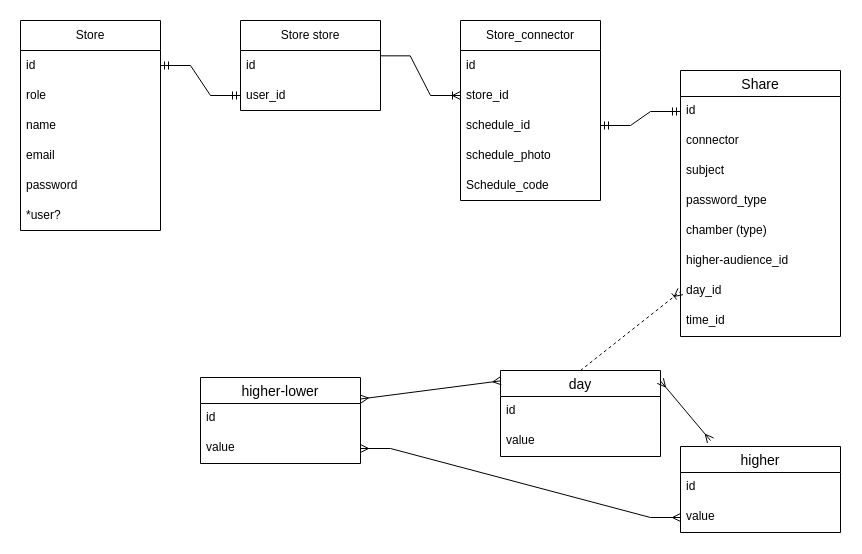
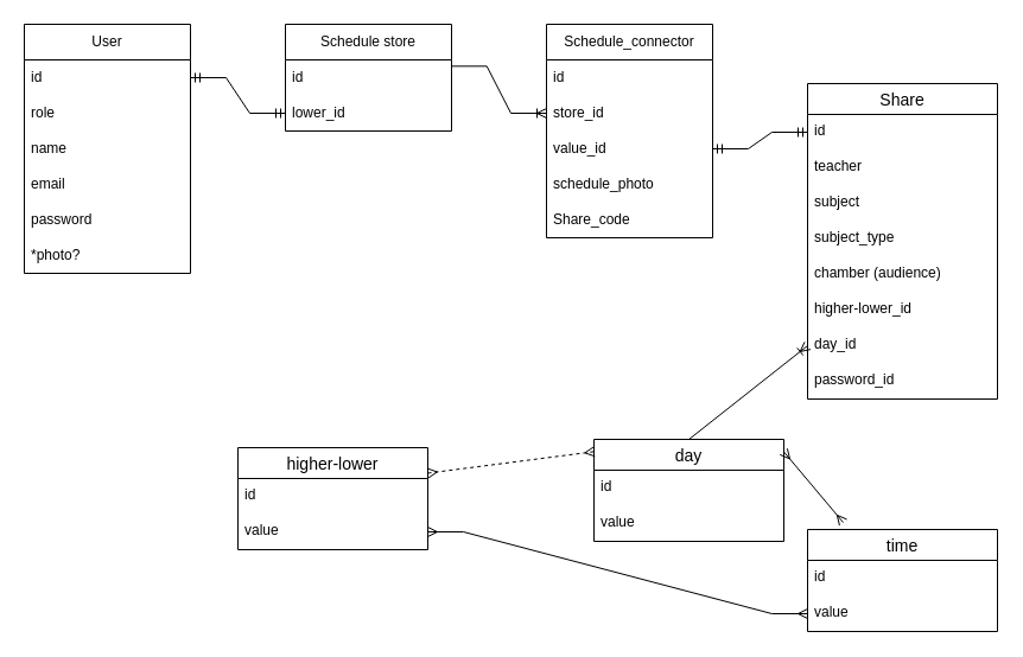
  <mxCell id="0" />
  <mxCell id="1" parent="0" />
- <mxCell id="2" value="Store" style="swimlane;fontStyle=0;childLayout=stackLayout;horizontal=1;startSize=30;horizontalStack=0;resizeParent=1;resizeParentMax=0;resizeLast=0;collapsible=1;marginBottom=0;whiteSpace=wrap;html=1;" vertex="1" parent="1"><mxGeometry x="20" y="20" width="140" height="210" as="geometry" /></mxCell>
+ <mxCell id="2" value="User" style="swimlane;fontStyle=0;childLayout=stackLayout;horizontal=1;startSize=30;horizontalStack=0;resizeParent=1;resizeParentMax=0;resizeLast=0;collapsible=1;marginBottom=0;whiteSpace=wrap;html=1;" vertex="1" parent="1"><mxGeometry x="20" y="20" width="140" height="210" as="geometry" /></mxCell>
  <mxCell id="3" value="id" style="text;strokeColor=none;fillColor=none;align=left;verticalAlign=middle;spacingLeft=4;spacingRight=4;overflow=hidden;points=[[0,0.5],[1,0.5]];portConstraint=eastwest;rotatable=0;whiteSpace=wrap;html=1;" vertex="1" parent="2"><mxGeometry y="30" width="140" height="30" as="geometry" /></mxCell>
  <mxCell id="4" value="role" style="text;strokeColor=none;fillColor=none;align=left;verticalAlign=middle;spacingLeft=4;spacingRight=4;overflow=hidden;points=[[0,0.5],[1,0.5]];portConstraint=eastwest;rotatable=0;whiteSpace=wrap;html=1;" vertex="1" parent="2"><mxGeometry y="60" width="140" height="30" as="geometry" /></mxCell>
  <mxCell id="5" value="name" style="text;strokeColor=none;fillColor=none;align=left;verticalAlign=middle;spacingLeft=4;spacingRight=4;overflow=hidden;points=[[0,0.5],[1,0.5]];portConstraint=eastwest;rotatable=0;whiteSpace=wrap;html=1;" vertex="1" parent="2"><mxGeometry y="90" width="140" height="30" as="geometry" /></mxCell>
  <mxCell id="6" value="email" style="text;strokeColor=none;fillColor=none;align=left;verticalAlign=middle;spacingLeft=4;spacingRight=4;overflow=hidden;points=[[0,0.5],[1,0.5]];portConstraint=eastwest;rotatable=0;whiteSpace=wrap;html=1;" vertex="1" parent="2"><mxGeometry y="120" width="140" height="30" as="geometry" /></mxCell>
  <mxCell id="7" value="password" style="text;strokeColor=none;fillColor=none;align=left;verticalAlign=middle;spacingLeft=4;spacingRight=4;overflow=hidden;points=[[0,0.5],[1,0.5]];portConstraint=eastwest;rotatable=0;whiteSpace=wrap;html=1;" vertex="1" parent="2"><mxGeometry y="150" width="140" height="30" as="geometry" /></mxCell>
- <mxCell id="8" value="*user?" style="text;strokeColor=none;fillColor=none;align=left;verticalAlign=middle;spacingLeft=4;spacingRight=4;overflow=hidden;points=[[0,0.5],[1,0.5]];portConstraint=eastwest;rotatable=0;whiteSpace=wrap;html=1;" vertex="1" parent="2"><mxGeometry y="180" width="140" height="30" as="geometry" /></mxCell>
- <mxCell id="9" value="Store store" style="swimlane;fontStyle=0;childLayout=stackLayout;horizontal=1;startSize=30;horizontalStack=0;resizeParent=1;resizeParentMax=0;resizeLast=0;collapsible=1;marginBottom=0;whiteSpace=wrap;html=1;" vertex="1" parent="1"><mxGeometry x="240" y="20" width="140" height="90" as="geometry" /></mxCell>
+ <mxCell id="8" value="*photo?" style="text;strokeColor=none;fillColor=none;align=left;verticalAlign=middle;spacingLeft=4;spacingRight=4;overflow=hidden;points=[[0,0.5],[1,0.5]];portConstraint=eastwest;rotatable=0;whiteSpace=wrap;html=1;" vertex="1" parent="2"><mxGeometry y="180" width="140" height="30" as="geometry" /></mxCell>
+ <mxCell id="9" value="Schedule store" style="swimlane;fontStyle=0;childLayout=stackLayout;horizontal=1;startSize=30;horizontalStack=0;resizeParent=1;resizeParentMax=0;resizeLast=0;collapsible=1;marginBottom=0;whiteSpace=wrap;html=1;" vertex="1" parent="1"><mxGeometry x="240" y="20" width="140" height="90" as="geometry" /></mxCell>
  <mxCell id="10" value="id" style="text;strokeColor=none;fillColor=none;align=left;verticalAlign=middle;spacingLeft=4;spacingRight=4;overflow=hidden;points=[[0,0.5],[1,0.5]];portConstraint=eastwest;rotatable=0;whiteSpace=wrap;html=1;" vertex="1" parent="9"><mxGeometry y="30" width="140" height="30" as="geometry" /></mxCell>
- <mxCell id="11" value="user_id" style="text;strokeColor=none;fillColor=none;align=left;verticalAlign=middle;spacingLeft=4;spacingRight=4;overflow=hidden;points=[[0,0.5],[1,0.5]];portConstraint=eastwest;rotatable=0;whiteSpace=wrap;html=1;" vertex="1" parent="9"><mxGeometry y="60" width="140" height="30" as="geometry" /></mxCell>
- <mxCell id="12" value="Store_connector" style="swimlane;fontStyle=0;childLayout=stackLayout;horizontal=1;startSize=30;horizontalStack=0;resizeParent=1;resizeParentMax=0;resizeLast=0;collapsible=1;marginBottom=0;whiteSpace=wrap;html=1;" vertex="1" parent="1"><mxGeometry x="460" y="20" width="140" height="180" as="geometry" /></mxCell>
+ <mxCell id="11" value="lower_id" style="text;strokeColor=none;fillColor=none;align=left;verticalAlign=middle;spacingLeft=4;spacingRight=4;overflow=hidden;points=[[0,0.5],[1,0.5]];portConstraint=eastwest;rotatable=0;whiteSpace=wrap;html=1;" vertex="1" parent="9"><mxGeometry y="60" width="140" height="30" as="geometry" /></mxCell>
+ <mxCell id="12" value="Schedule_connector" style="swimlane;fontStyle=0;childLayout=stackLayout;horizontal=1;startSize=30;horizontalStack=0;resizeParent=1;resizeParentMax=0;resizeLast=0;collapsible=1;marginBottom=0;whiteSpace=wrap;html=1;" vertex="1" parent="1"><mxGeometry x="460" y="20" width="140" height="180" as="geometry" /></mxCell>
  <mxCell id="13" value="id" style="text;strokeColor=none;fillColor=none;align=left;verticalAlign=middle;spacingLeft=4;spacingRight=4;overflow=hidden;points=[[0,0.5],[1,0.5]];portConstraint=eastwest;rotatable=0;whiteSpace=wrap;html=1;" vertex="1" parent="12"><mxGeometry y="30" width="140" height="30" as="geometry" /></mxCell>
  <mxCell id="14" value="store_id" style="text;strokeColor=none;fillColor=none;align=left;verticalAlign=middle;spacingLeft=4;spacingRight=4;overflow=hidden;points=[[0,0.5],[1,0.5]];portConstraint=eastwest;rotatable=0;whiteSpace=wrap;html=1;" vertex="1" parent="12"><mxGeometry y="60" width="140" height="30" as="geometry" /></mxCell>
- <mxCell id="15" value="schedule_id" style="text;strokeColor=none;fillColor=none;align=left;verticalAlign=middle;spacingLeft=4;spacingRight=4;overflow=hidden;points=[[0,0.5],[1,0.5]];portConstraint=eastwest;rotatable=0;whiteSpace=wrap;html=1;" vertex="1" parent="12"><mxGeometry y="90" width="140" height="30" as="geometry" /></mxCell>
+ <mxCell id="15" value="value_id" style="text;strokeColor=none;fillColor=none;align=left;verticalAlign=middle;spacingLeft=4;spacingRight=4;overflow=hidden;points=[[0,0.5],[1,0.5]];portConstraint=eastwest;rotatable=0;whiteSpace=wrap;html=1;" vertex="1" parent="12"><mxGeometry y="90" width="140" height="30" as="geometry" /></mxCell>
  <mxCell id="16" value="schedule_photo" style="text;strokeColor=none;fillColor=none;align=left;verticalAlign=middle;spacingLeft=4;spacingRight=4;overflow=hidden;points=[[0,0.5],[1,0.5]];portConstraint=eastwest;rotatable=0;whiteSpace=wrap;html=1;" vertex="1" parent="12"><mxGeometry y="120" width="140" height="30" as="geometry" /></mxCell>
- <mxCell id="17" value="Schedule_code" style="text;strokeColor=none;fillColor=none;align=left;verticalAlign=middle;spacingLeft=4;spacingRight=4;overflow=hidden;points=[[0,0.5],[1,0.5]];portConstraint=eastwest;rotatable=0;whiteSpace=wrap;html=1;" vertex="1" parent="12"><mxGeometry y="150" width="140" height="30" as="geometry" /></mxCell>
+ <mxCell id="17" value="Share_code" style="text;strokeColor=none;fillColor=none;align=left;verticalAlign=middle;spacingLeft=4;spacingRight=4;overflow=hidden;points=[[0,0.5],[1,0.5]];portConstraint=eastwest;rotatable=0;whiteSpace=wrap;html=1;" vertex="1" parent="12"><mxGeometry y="150" width="140" height="30" as="geometry" /></mxCell>
  <mxCell id="18" value="" style="edgeStyle=entityRelationEdgeStyle;fontSize=12;html=1;endArrow=ERmandOne;startArrow=ERmandOne;rounded=0;exitX=1;exitY=0.5;exitDx=0;exitDy=0;entryX=0;entryY=0.5;entryDx=0;entryDy=0;" edge="1" parent="1" source="3" target="11"><mxGeometry width="100" height="100" relative="1" as="geometry"><mxPoint x="240" y="220" as="sourcePoint" /><mxPoint x="340" y="120" as="targetPoint" /></mxGeometry></mxCell>
  <mxCell id="19" value="" style="edgeStyle=entityRelationEdgeStyle;fontSize=12;html=1;endArrow=ERoneToMany;rounded=0;entryX=0;entryY=0.5;entryDx=0;entryDy=0;exitX=0.998;exitY=0.178;exitDx=0;exitDy=0;exitPerimeter=0;" edge="1" parent="1" source="10" target="14"><mxGeometry width="100" height="100" relative="1" as="geometry"><mxPoint x="380" y="30" as="sourcePoint" /><mxPoint x="330" y="110" as="targetPoint" /></mxGeometry></mxCell>
  <mxCell id="20" value="Share" style="swimlane;fontStyle=0;childLayout=stackLayout;horizontal=1;startSize=26;horizontalStack=0;resizeParent=1;resizeParentMax=0;resizeLast=0;collapsible=1;marginBottom=0;align=center;fontSize=14;" vertex="1" parent="1"><mxGeometry x="680" y="70" width="160" height="266" as="geometry" /></mxCell>
  <mxCell id="21" value="id" style="text;strokeColor=none;fillColor=none;spacingLeft=4;spacingRight=4;overflow=hidden;rotatable=0;points=[[0,0.5],[1,0.5]];portConstraint=eastwest;fontSize=12;whiteSpace=wrap;html=1;" vertex="1" parent="20"><mxGeometry y="26" width="160" height="30" as="geometry" /></mxCell>
- <mxCell id="22" value="connector" style="text;strokeColor=none;fillColor=none;spacingLeft=4;spacingRight=4;overflow=hidden;rotatable=0;points=[[0,0.5],[1,0.5]];portConstraint=eastwest;fontSize=12;whiteSpace=wrap;html=1;" vertex="1" parent="20"><mxGeometry y="56" width="160" height="30" as="geometry" /></mxCell>
+ <mxCell id="22" value="teacher" style="text;strokeColor=none;fillColor=none;spacingLeft=4;spacingRight=4;overflow=hidden;rotatable=0;points=[[0,0.5],[1,0.5]];portConstraint=eastwest;fontSize=12;whiteSpace=wrap;html=1;" vertex="1" parent="20"><mxGeometry y="56" width="160" height="30" as="geometry" /></mxCell>
  <mxCell id="23" value="subject" style="text;strokeColor=none;fillColor=none;spacingLeft=4;spacingRight=4;overflow=hidden;rotatable=0;points=[[0,0.5],[1,0.5]];portConstraint=eastwest;fontSize=12;whiteSpace=wrap;html=1;" vertex="1" parent="20"><mxGeometry y="86" width="160" height="30" as="geometry" /></mxCell>
- <mxCell id="24" value="password_type" style="text;strokeColor=none;fillColor=none;spacingLeft=4;spacingRight=4;overflow=hidden;rotatable=0;points=[[0,0.5],[1,0.5]];portConstraint=eastwest;fontSize=12;whiteSpace=wrap;html=1;" vertex="1" parent="20"><mxGeometry y="116" width="160" height="30" as="geometry" /></mxCell>
- <mxCell id="25" value="chamber (type)" style="text;strokeColor=none;fillColor=none;spacingLeft=4;spacingRight=4;overflow=hidden;rotatable=0;points=[[0,0.5],[1,0.5]];portConstraint=eastwest;fontSize=12;whiteSpace=wrap;html=1;" vertex="1" parent="20"><mxGeometry y="146" width="160" height="30" as="geometry" /></mxCell>
- <mxCell id="26" value="higher-audience_id" style="text;strokeColor=none;fillColor=none;spacingLeft=4;spacingRight=4;overflow=hidden;rotatable=0;points=[[0,0.5],[1,0.5]];portConstraint=eastwest;fontSize=12;whiteSpace=wrap;html=1;" vertex="1" parent="20"><mxGeometry y="176" width="160" height="30" as="geometry" /></mxCell>
+ <mxCell id="24" value="subject_type" style="text;strokeColor=none;fillColor=none;spacingLeft=4;spacingRight=4;overflow=hidden;rotatable=0;points=[[0,0.5],[1,0.5]];portConstraint=eastwest;fontSize=12;whiteSpace=wrap;html=1;" vertex="1" parent="20"><mxGeometry y="116" width="160" height="30" as="geometry" /></mxCell>
+ <mxCell id="25" value="chamber (audience)" style="text;strokeColor=none;fillColor=none;spacingLeft=4;spacingRight=4;overflow=hidden;rotatable=0;points=[[0,0.5],[1,0.5]];portConstraint=eastwest;fontSize=12;whiteSpace=wrap;html=1;" vertex="1" parent="20"><mxGeometry y="146" width="160" height="30" as="geometry" /></mxCell>
+ <mxCell id="26" value="higher-lower_id" style="text;strokeColor=none;fillColor=none;spacingLeft=4;spacingRight=4;overflow=hidden;rotatable=0;points=[[0,0.5],[1,0.5]];portConstraint=eastwest;fontSize=12;whiteSpace=wrap;html=1;" vertex="1" parent="20"><mxGeometry y="176" width="160" height="30" as="geometry" /></mxCell>
  <mxCell id="27" value="day_id" style="text;strokeColor=none;fillColor=none;spacingLeft=4;spacingRight=4;overflow=hidden;rotatable=0;points=[[0,0.5],[1,0.5]];portConstraint=eastwest;fontSize=12;whiteSpace=wrap;html=1;" vertex="1" parent="20"><mxGeometry y="206" width="160" height="30" as="geometry" /></mxCell>
- <mxCell id="28" value="time_id" style="text;strokeColor=none;fillColor=none;spacingLeft=4;spacingRight=4;overflow=hidden;rotatable=0;points=[[0,0.5],[1,0.5]];portConstraint=eastwest;fontSize=12;whiteSpace=wrap;html=1;" vertex="1" parent="20"><mxGeometry y="236" width="160" height="30" as="geometry" /></mxCell>
+ <mxCell id="28" value="password_id" style="text;strokeColor=none;fillColor=none;spacingLeft=4;spacingRight=4;overflow=hidden;rotatable=0;points=[[0,0.5],[1,0.5]];portConstraint=eastwest;fontSize=12;whiteSpace=wrap;html=1;" vertex="1" parent="20"><mxGeometry y="236" width="160" height="30" as="geometry" /></mxCell>
  <mxCell id="29" value="higher-lower" style="swimlane;fontStyle=0;childLayout=stackLayout;horizontal=1;startSize=26;horizontalStack=0;resizeParent=1;resizeParentMax=0;resizeLast=0;collapsible=1;marginBottom=0;align=center;fontSize=14;" vertex="1" parent="1"><mxGeometry x="200" y="377" width="160" height="86" as="geometry" /></mxCell>
  <mxCell id="30" value="id" style="text;strokeColor=none;fillColor=none;spacingLeft=4;spacingRight=4;overflow=hidden;rotatable=0;points=[[0,0.5],[1,0.5]];portConstraint=eastwest;fontSize=12;whiteSpace=wrap;html=1;" vertex="1" parent="29"><mxGeometry y="26" width="160" height="30" as="geometry" /></mxCell>
  <mxCell id="31" value="value" style="text;strokeColor=none;fillColor=none;spacingLeft=4;spacingRight=4;overflow=hidden;rotatable=0;points=[[0,0.5],[1,0.5]];portConstraint=eastwest;fontSize=12;whiteSpace=wrap;html=1;" vertex="1" parent="29"><mxGeometry y="56" width="160" height="30" as="geometry" /></mxCell>
  <mxCell id="32" value="" style="edgeStyle=entityRelationEdgeStyle;fontSize=12;html=1;endArrow=ERmandOne;startArrow=ERmandOne;rounded=0;exitX=1;exitY=0.5;exitDx=0;exitDy=0;entryX=0;entryY=0.5;entryDx=0;entryDy=0;" edge="1" parent="1" source="15" target="21"><mxGeometry width="100" height="100" relative="1" as="geometry"><mxPoint x="170" y="75" as="sourcePoint" /><mxPoint x="250" y="105" as="targetPoint" /></mxGeometry></mxCell>
- <mxCell id="33" value="higher" style="swimlane;fontStyle=0;childLayout=stackLayout;horizontal=1;startSize=26;horizontalStack=0;resizeParent=1;resizeParentMax=0;resizeLast=0;collapsible=1;marginBottom=0;align=center;fontSize=14;" vertex="1" parent="1"><mxGeometry x="680" y="446" width="160" height="86" as="geometry" /></mxCell>
+ <mxCell id="33" value="time" style="swimlane;fontStyle=0;childLayout=stackLayout;horizontal=1;startSize=26;horizontalStack=0;resizeParent=1;resizeParentMax=0;resizeLast=0;collapsible=1;marginBottom=0;align=center;fontSize=14;" vertex="1" parent="1"><mxGeometry x="680" y="446" width="160" height="86" as="geometry" /></mxCell>
  <mxCell id="34" value="id" style="text;strokeColor=none;fillColor=none;spacingLeft=4;spacingRight=4;overflow=hidden;rotatable=0;points=[[0,0.5],[1,0.5]];portConstraint=eastwest;fontSize=12;whiteSpace=wrap;html=1;" vertex="1" parent="33"><mxGeometry y="26" width="160" height="30" as="geometry" /></mxCell>
  <mxCell id="35" value="value" style="text;strokeColor=none;fillColor=none;spacingLeft=4;spacingRight=4;overflow=hidden;rotatable=0;points=[[0,0.5],[1,0.5]];portConstraint=eastwest;fontSize=12;whiteSpace=wrap;html=1;" vertex="1" parent="33"><mxGeometry y="56" width="160" height="30" as="geometry" /></mxCell>
  <mxCell id="36" value="day" style="swimlane;fontStyle=0;childLayout=stackLayout;horizontal=1;startSize=26;horizontalStack=0;resizeParent=1;resizeParentMax=0;resizeLast=0;collapsible=1;marginBottom=0;align=center;fontSize=14;" vertex="1" parent="1"><mxGeometry x="500" y="370" width="160" height="86" as="geometry" /></mxCell>
  <mxCell id="37" value="id" style="text;strokeColor=none;fillColor=none;spacingLeft=4;spacingRight=4;overflow=hidden;rotatable=0;points=[[0,0.5],[1,0.5]];portConstraint=eastwest;fontSize=12;whiteSpace=wrap;html=1;" vertex="1" parent="36"><mxGeometry y="26" width="160" height="30" as="geometry" /></mxCell>
  <mxCell id="38" value="value" style="text;strokeColor=none;fillColor=none;spacingLeft=4;spacingRight=4;overflow=hidden;rotatable=0;points=[[0,0.5],[1,0.5]];portConstraint=eastwest;fontSize=12;whiteSpace=wrap;html=1;" vertex="1" parent="36"><mxGeometry y="56" width="160" height="30" as="geometry" /></mxCell>
- <mxCell id="39" value="" style="fontSize=12;html=1;endArrow=ERoneToMany;rounded=0;entryX=0;entryY=0.5;entryDx=0;entryDy=0;exitX=0.5;exitY=0;exitDx=0;exitDy=0;dashed=1;" edge="1" parent="1" source="36" target="27"><mxGeometry width="100" height="100" relative="1" as="geometry"><mxPoint x="770" y="380" as="sourcePoint" /><mxPoint x="763" y="346" as="targetPoint" /></mxGeometry></mxCell>
- <mxCell id="40" value="" style="fontSize=12;html=1;endArrow=ERmany;startArrow=ERmany;rounded=0;exitX=1;exitY=0.25;exitDx=0;exitDy=0;entryX=0.002;entryY=0.12;entryDx=0;entryDy=0;entryPerimeter=0;" edge="1" parent="1" source="29" target="36"><mxGeometry width="100" height="100" relative="1" as="geometry"><mxPoint x="400" y="470" as="sourcePoint" /><mxPoint x="500" y="370" as="targetPoint" /></mxGeometry></mxCell>
+ <mxCell id="39" value="" style="fontSize=12;html=1;endArrow=ERoneToMany;rounded=0;entryX=0;entryY=0.5;entryDx=0;entryDy=0;exitX=0.5;exitY=0;exitDx=0;exitDy=0;" edge="1" parent="1" source="36" target="27"><mxGeometry width="100" height="100" relative="1" as="geometry"><mxPoint x="770" y="380" as="sourcePoint" /><mxPoint x="763" y="346" as="targetPoint" /></mxGeometry></mxCell>
+ <mxCell id="40" value="" style="fontSize=12;html=1;endArrow=ERmany;startArrow=ERmany;rounded=0;exitX=1;exitY=0.25;exitDx=0;exitDy=0;entryX=0.002;entryY=0.12;entryDx=0;entryDy=0;entryPerimeter=0;dashed=1;" edge="1" parent="1" source="29" target="36"><mxGeometry width="100" height="100" relative="1" as="geometry"><mxPoint x="400" y="470" as="sourcePoint" /><mxPoint x="500" y="370" as="targetPoint" /></mxGeometry></mxCell>
  <mxCell id="41" value="" style="fontSize=12;html=1;endArrow=ERmany;startArrow=ERmany;rounded=0;exitX=0.999;exitY=0.12;exitDx=0;exitDy=0;exitPerimeter=0;" edge="1" parent="1" source="36"><mxGeometry width="100" height="100" relative="1" as="geometry"><mxPoint x="400" y="470" as="sourcePoint" /><mxPoint x="710" y="440" as="targetPoint" /></mxGeometry></mxCell>
  <mxCell id="42" value="" style="edgeStyle=entityRelationEdgeStyle;fontSize=12;html=1;endArrow=ERmany;startArrow=ERmany;rounded=0;exitX=1;exitY=0.5;exitDx=0;exitDy=0;entryX=0;entryY=0.5;entryDx=0;entryDy=0;" edge="1" parent="1" source="31" target="35"><mxGeometry width="100" height="100" relative="1" as="geometry"><mxPoint x="400" y="470" as="sourcePoint" /><mxPoint x="500" y="370" as="targetPoint" /></mxGeometry></mxCell>
